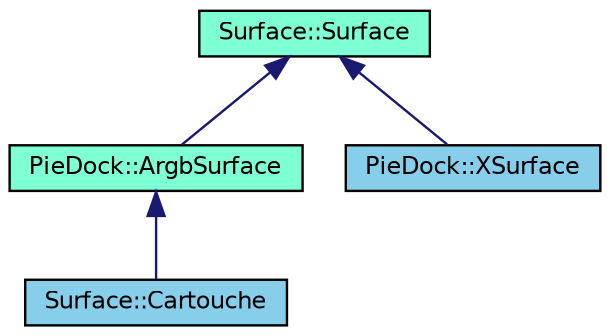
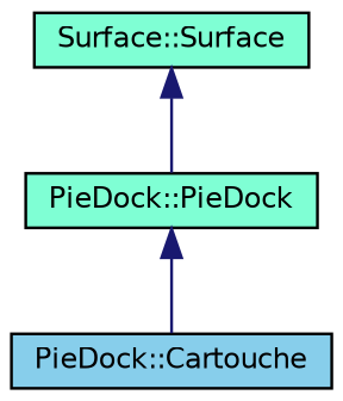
  digraph {
    node [color=black fillcolor=aquamarine fontname=Helvetica fontsize=10 shape=record style=filled]
    edge [color=midnightblue dir=back fontname=Helvetica fontsize=10 labelfontname=Helvetica labelfontsize=10 style=solid]
    n1 [fontcolor=black height=0.2 label="Surface::Surface" width=0.4]
-   n2 [height=0.2 label="PieDock::ArgbSurface" width=0.4]
-   n3 [fillcolor=skyblue height=0.2 label="PieDock::XSurface" width=0.4]
-   n4 [fillcolor=skyblue height=0.2 label="Surface::Cartouche" width=0.4]
+   n2 [height=0.2 label="PieDock::PieDock" width=0.4]
+   n4 [fillcolor=skyblue height=0.2 label="PieDock::Cartouche" width=0.4]
    n1 -> n2
-   n1 -> n3
    n2 -> n4
  }
